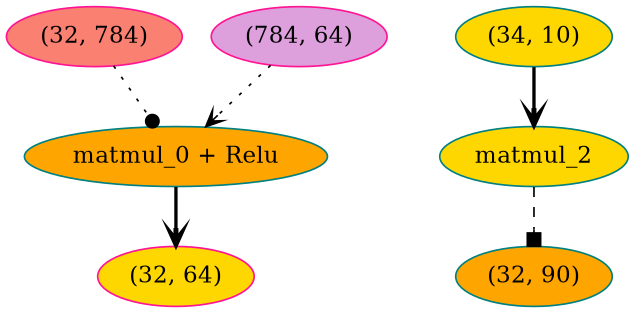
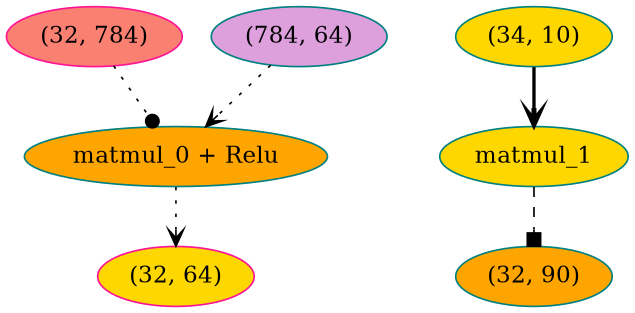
  strict digraph {
    node [color=teal fillcolor=gold style=filled]
    edge [arrowhead=vee style=bold]
    "matmul_0 + Relu" [fillcolor=orange]
    "(32, 64)" [color=deeppink]
    n3 [fillcolor=orange label="(32, 90)"]
-   matmul_1 [label=matmul_2]
+   matmul_1
    "(32, 784)" [color=deeppink fillcolor=salmon]
-   "(784, 64)" [color=deeppink fillcolor=plum]
+   "(784, 64)" [fillcolor=plum]
    n7 [label="(34, 10)"]
-   "matmul_0 + Relu" -> "(32, 64)"
+   "matmul_0 + Relu" -> "(32, 64)" [style=dotted]
    matmul_1 -> n3 [arrowhead=box style=dashed]
    "(32, 784)" -> "matmul_0 + Relu" [arrowhead=dot style=dotted]
    "(784, 64)" -> "matmul_0 + Relu" [style=dotted]
    n7 -> matmul_1
  }
